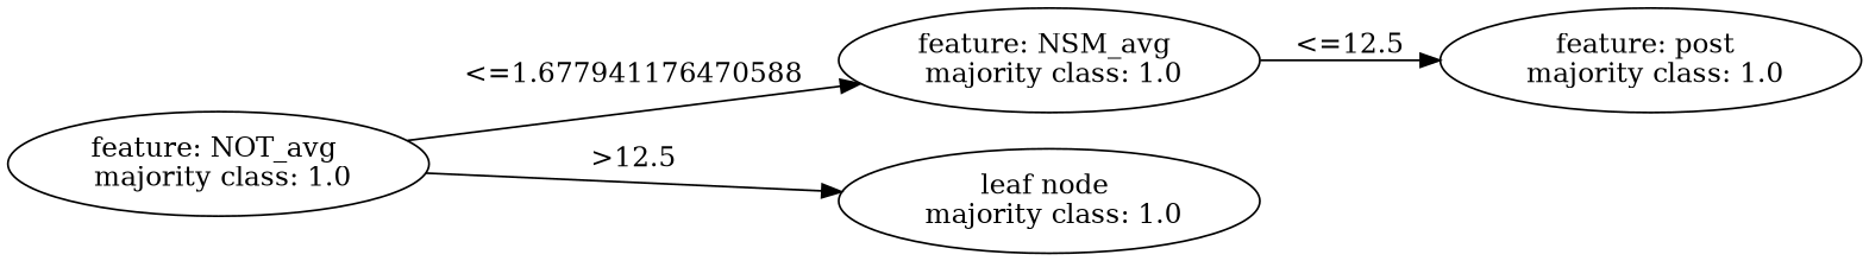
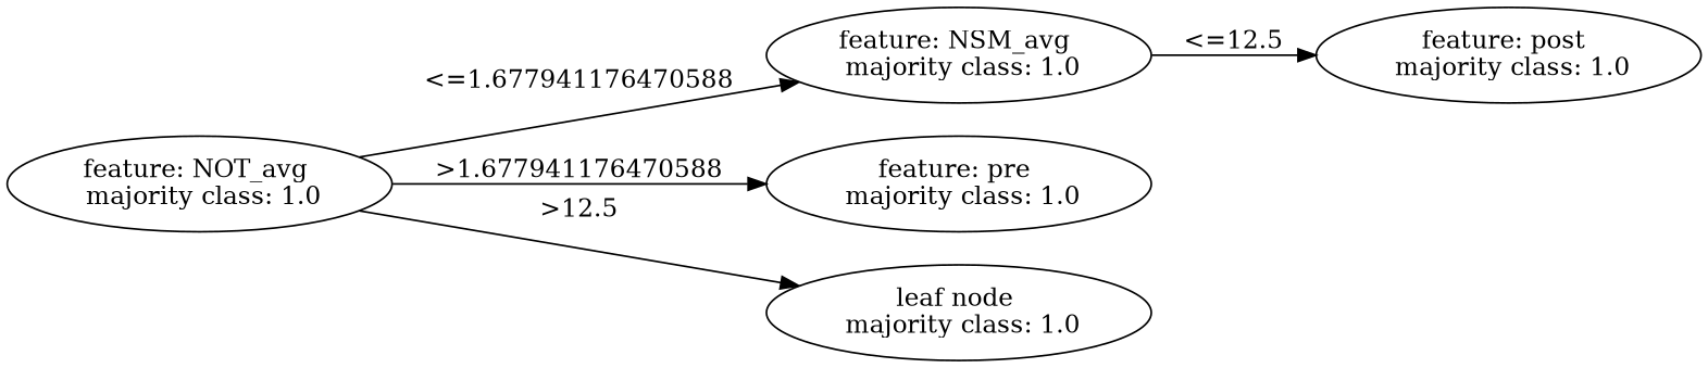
  digraph {
    rankdir=LR
    n1 [label="feature: NOT_avg \n majority class: 1.0"]
    n2 [label="feature: NSM_avg \n majority class: 1.0"]
+   n3 [label="feature: pre \n majority class: 1.0"]
    n4 [label="leaf node \n majority class: 1.0"]
    n5 [label="feature: post \n majority class: 1.0"]
    n1 -> n2 [label="<=1.677941176470588"]
+   n1 -> n3 [label=">1.677941176470588"]
    n1 -> n4 [label=">12.5"]
    n2 -> n5 [label="<=12.5"]
  }
